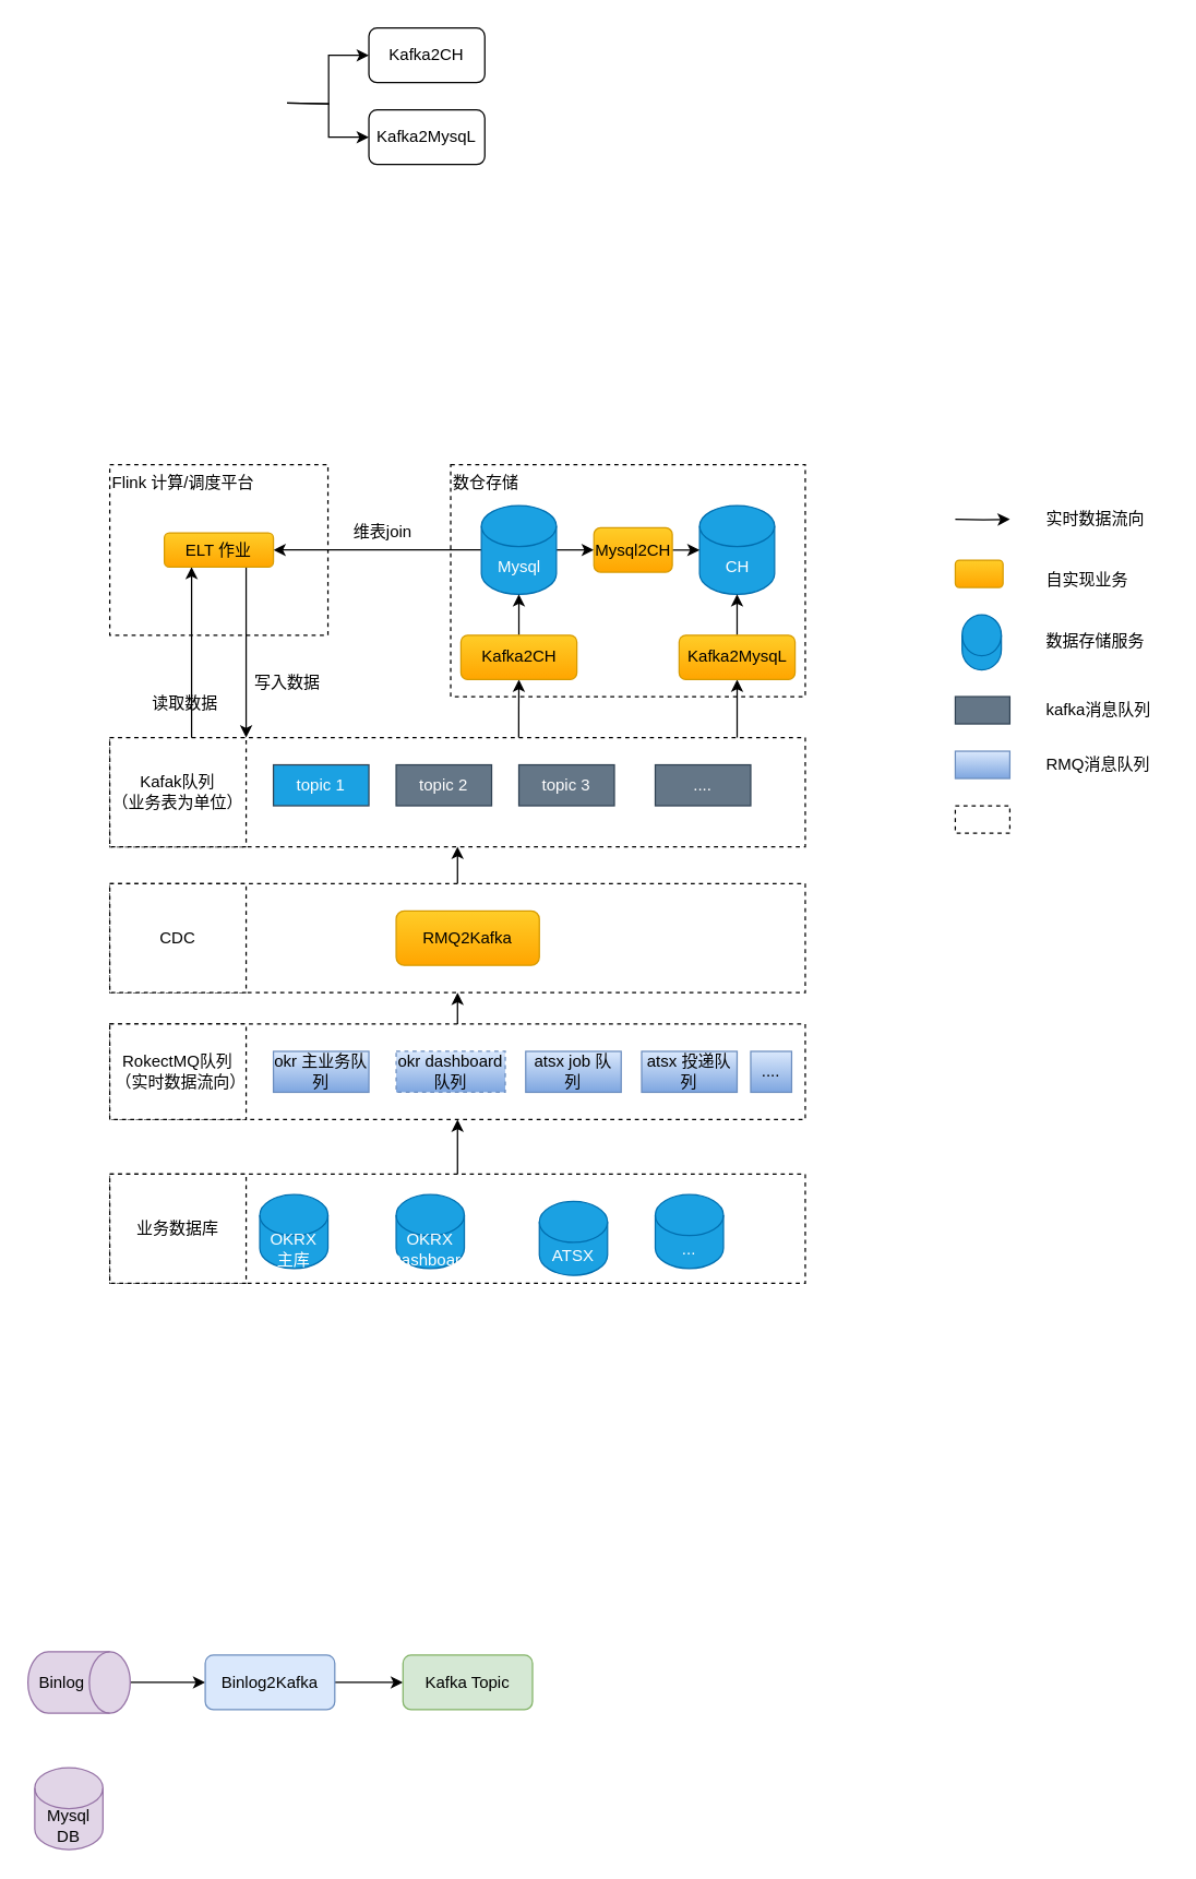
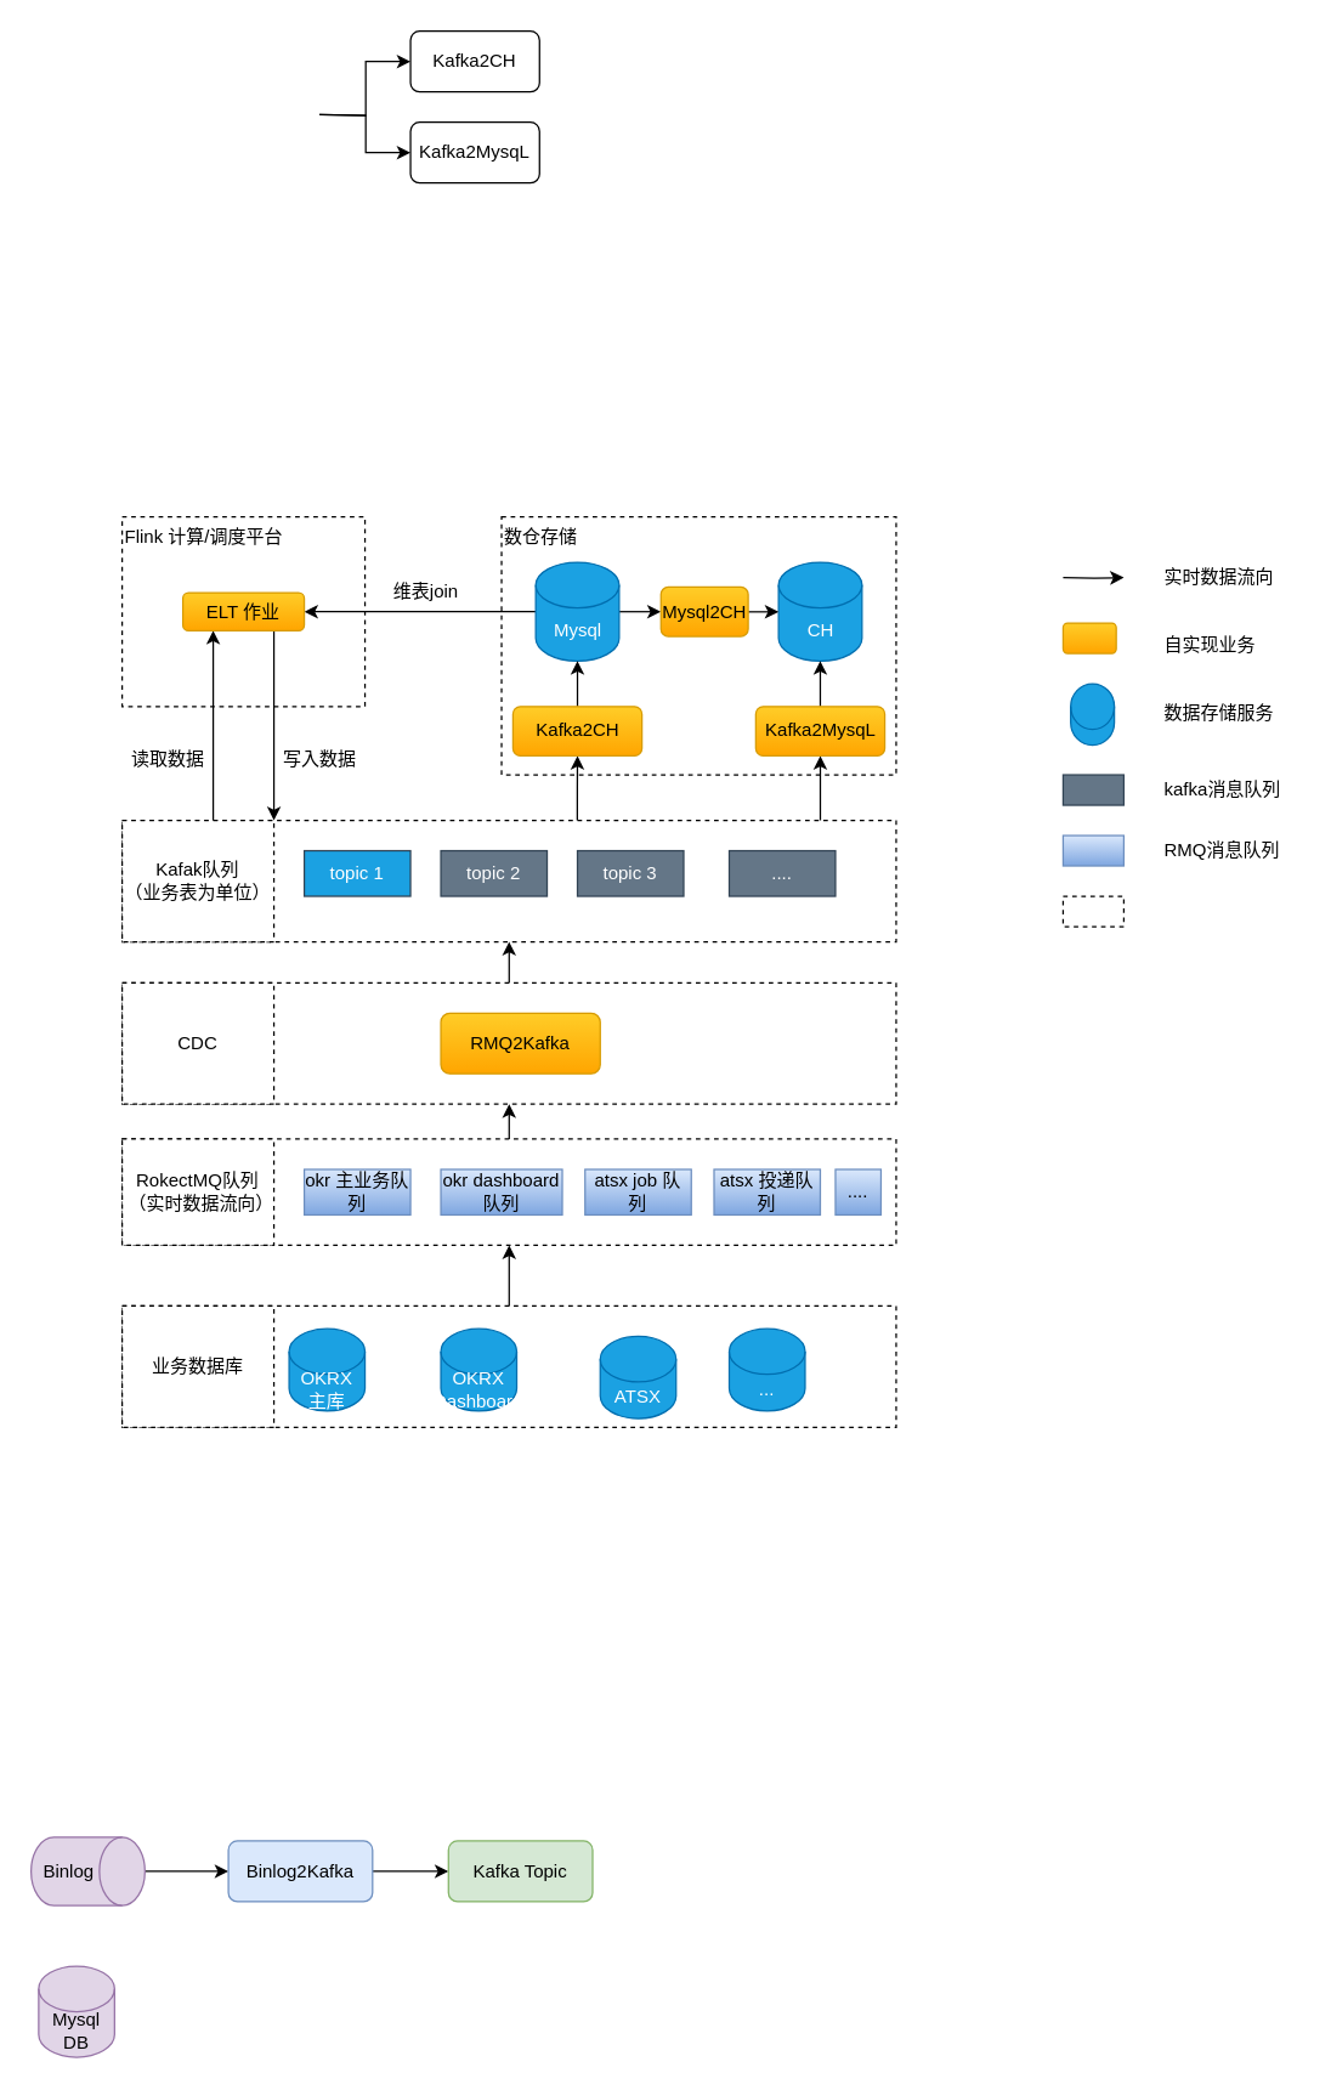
  <mxCell id="0" />
  <mxCell id="1" parent="0" />
  <mxCell id="2" style="edgeStyle=orthogonalEdgeStyle;rounded=0;orthogonalLoop=1;jettySize=auto;html=1;exitX=0.5;exitY=0;exitDx=0;exitDy=0;entryX=0.5;entryY=1;entryDx=0;entryDy=0;strokeWidth=1;" edge="1" parent="1" source="3" target="7"><mxGeometry relative="1" as="geometry" /></mxCell>
  <mxCell id="3" value="" style="rounded=0;whiteSpace=wrap;html=1;strokeWidth=1;fillColor=none;align=left;dashed=1;" vertex="1" parent="1"><mxGeometry x="80" y="860" width="510" height="80" as="geometry" /></mxCell>
  <mxCell id="4" value="业务数据库" style="whiteSpace=wrap;html=1;strokeWidth=1;align=center;dashed=1;" vertex="1" parent="1"><mxGeometry x="80" y="860" width="100" height="80" as="geometry" /></mxCell>
  <mxCell id="5" value="OKRX 主库" style="shape=cylinder3;whiteSpace=wrap;html=1;boundedLbl=1;backgroundOutline=1;size=15;strokeWidth=1;fillColor=#1ba1e2;align=center;strokeColor=#006EAF;fontColor=#ffffff;aspect=fixed;" vertex="1" parent="1"><mxGeometry x="190" y="875" width="50" height="54.16" as="geometry" /></mxCell>
  <mxCell id="6" style="edgeStyle=orthogonalEdgeStyle;rounded=0;orthogonalLoop=1;jettySize=auto;html=1;exitX=0.5;exitY=0;exitDx=0;exitDy=0;entryX=0.5;entryY=1;entryDx=0;entryDy=0;strokeWidth=1;" edge="1" parent="1" source="7" target="13"><mxGeometry relative="1" as="geometry" /></mxCell>
  <mxCell id="7" value="" style="rounded=0;whiteSpace=wrap;html=1;strokeWidth=1;fillColor=none;align=left;dashed=1;" vertex="1" parent="1"><mxGeometry x="80" y="750" width="510" height="70" as="geometry" /></mxCell>
  <mxCell id="8" value="RokectMQ队列&lt;br&gt;&amp;nbsp;（实时数据流向）" style="whiteSpace=wrap;html=1;strokeWidth=1;align=center;dashed=1;" vertex="1" parent="1"><mxGeometry x="80" y="750" width="100" height="70" as="geometry" /></mxCell>
  <mxCell id="9" value="okr 主业务队列" style="rounded=0;whiteSpace=wrap;html=1;strokeWidth=1;fillColor=#dae8fc;align=center;strokeColor=#6c8ebf;gradientColor=#7ea6e0;" vertex="1" parent="1"><mxGeometry x="200" y="770" width="70" height="30" as="geometry" /></mxCell>
- <mxCell id="10" value="okr dashboard队列" style="rounded=0;whiteSpace=wrap;html=1;strokeWidth=1;fillColor=#dae8fc;align=center;strokeColor=#6c8ebf;gradientColor=#7ea6e0;dashed=1;" vertex="1" parent="1"><mxGeometry x="290" y="770" width="80" height="30" as="geometry" /></mxCell>
+ <mxCell id="10" value="okr dashboard队列" style="rounded=0;whiteSpace=wrap;html=1;strokeWidth=1;fillColor=#dae8fc;align=center;strokeColor=#6c8ebf;gradientColor=#7ea6e0;" vertex="1" parent="1"><mxGeometry x="290" y="770" width="80" height="30" as="geometry" /></mxCell>
  <mxCell id="11" value="atsx job 队列" style="rounded=0;whiteSpace=wrap;html=1;strokeWidth=1;fillColor=#dae8fc;align=center;strokeColor=#6c8ebf;gradientColor=#7ea6e0;" vertex="1" parent="1"><mxGeometry x="385" y="770" width="70" height="30" as="geometry" /></mxCell>
  <mxCell id="12" style="edgeStyle=orthogonalEdgeStyle;rounded=0;orthogonalLoop=1;jettySize=auto;html=1;exitX=0.5;exitY=0;exitDx=0;exitDy=0;entryX=0.5;entryY=1;entryDx=0;entryDy=0;strokeWidth=1;" edge="1" parent="1" source="13" target="22"><mxGeometry relative="1" as="geometry" /></mxCell>
  <mxCell id="13" value="" style="rounded=0;whiteSpace=wrap;html=1;strokeWidth=1;fillColor=none;align=left;dashed=1;" vertex="1" parent="1"><mxGeometry x="80" y="647" width="510" height="80" as="geometry" /></mxCell>
  <mxCell id="14" value="CDC" style="whiteSpace=wrap;html=1;strokeWidth=1;align=center;dashed=1;" vertex="1" parent="1"><mxGeometry x="80" y="647" width="100" height="80" as="geometry" /></mxCell>
  <mxCell id="15" value="RMQ2Kafka" style="rounded=1;whiteSpace=wrap;html=1;strokeWidth=1;fillColor=#ffcd28;align=center;strokeColor=#d79b00;gradientColor=#ffa500;" vertex="1" parent="1"><mxGeometry x="290" y="667" width="105" height="40" as="geometry" /></mxCell>
  <mxCell id="16" value="atsx 投递队列" style="rounded=0;whiteSpace=wrap;html=1;strokeWidth=1;fillColor=#dae8fc;align=center;strokeColor=#6c8ebf;gradientColor=#7ea6e0;" vertex="1" parent="1"><mxGeometry x="470" y="770" width="70" height="30" as="geometry" /></mxCell>
  <mxCell id="17" value="...." style="rounded=0;whiteSpace=wrap;html=1;strokeWidth=1;fillColor=#dae8fc;align=center;strokeColor=#6c8ebf;gradientColor=#7ea6e0;" vertex="1" parent="1"><mxGeometry x="550" y="770" width="30" height="30" as="geometry" /></mxCell>
  <mxCell id="18" value="ATSX" style="shape=cylinder3;whiteSpace=wrap;html=1;boundedLbl=1;backgroundOutline=1;size=15;strokeWidth=1;fillColor=#1ba1e2;align=center;strokeColor=#006EAF;fontColor=#ffffff;aspect=fixed;" vertex="1" parent="1"><mxGeometry x="395" y="880" width="50" height="54.16" as="geometry" /></mxCell>
  <mxCell id="19" value="..." style="shape=cylinder3;whiteSpace=wrap;html=1;boundedLbl=1;backgroundOutline=1;size=15;strokeWidth=1;fillColor=#1ba1e2;align=center;strokeColor=#006EAF;fontColor=#ffffff;aspect=fixed;" vertex="1" parent="1"><mxGeometry x="480" y="875" width="50" height="54.16" as="geometry" /></mxCell>
  <mxCell id="20" value="OKRX Dashboard" style="shape=cylinder3;whiteSpace=wrap;html=1;boundedLbl=1;backgroundOutline=1;size=15;strokeWidth=1;fillColor=#1ba1e2;align=center;strokeColor=#006EAF;fontColor=#ffffff;aspect=fixed;" vertex="1" parent="1"><mxGeometry x="290" y="875" width="50" height="54.16" as="geometry" /></mxCell>
  <mxCell id="21" style="edgeStyle=orthogonalEdgeStyle;rounded=0;orthogonalLoop=1;jettySize=auto;html=1;exitX=0.902;exitY=0;exitDx=0;exitDy=0;entryX=0.5;entryY=1;entryDx=0;entryDy=0;strokeWidth=1;exitPerimeter=0;" edge="1" parent="1" source="22" target="37"><mxGeometry relative="1" as="geometry"><mxPoint x="532.98" y="540" as="sourcePoint" /></mxGeometry></mxCell>
  <mxCell id="22" value="" style="rounded=0;whiteSpace=wrap;html=1;strokeWidth=1;fillColor=none;align=left;dashed=1;" vertex="1" parent="1"><mxGeometry x="80" y="540" width="510" height="80" as="geometry" /></mxCell>
  <mxCell id="23" value="Kafak队列&lt;br&gt;（业务表为单位）" style="whiteSpace=wrap;html=1;strokeWidth=1;align=center;dashed=1;" vertex="1" parent="1"><mxGeometry x="80" y="540" width="100" height="80" as="geometry" /></mxCell>
  <mxCell id="24" value="topic 1" style="rounded=0;whiteSpace=wrap;html=1;strokeWidth=1;fillColor=#1ba1e2;align=center;strokeColor=#314354;fontColor=#ffffff;" vertex="1" parent="1"><mxGeometry x="200" y="560" width="70" height="30" as="geometry" /></mxCell>
  <mxCell id="25" value="topic 2" style="rounded=0;whiteSpace=wrap;html=1;strokeWidth=1;fillColor=#647687;align=center;strokeColor=#314354;fontColor=#ffffff;" vertex="1" parent="1"><mxGeometry x="290" y="560" width="70" height="30" as="geometry" /></mxCell>
  <mxCell id="26" style="edgeStyle=orthogonalEdgeStyle;rounded=0;orthogonalLoop=1;jettySize=auto;html=1;entryX=0.5;entryY=1;entryDx=0;entryDy=0;strokeWidth=1;exitX=0.588;exitY=0;exitDx=0;exitDy=0;exitPerimeter=0;" edge="1" parent="1" source="22" target="35"><mxGeometry relative="1" as="geometry"><mxPoint x="430" y="530" as="sourcePoint" /></mxGeometry></mxCell>
  <mxCell id="27" value="topic 3" style="rounded=0;whiteSpace=wrap;html=1;strokeWidth=1;fillColor=#647687;align=center;strokeColor=#314354;fontColor=#ffffff;" vertex="1" parent="1"><mxGeometry x="380" y="560" width="70" height="30" as="geometry" /></mxCell>
  <mxCell id="28" value="...." style="rounded=0;whiteSpace=wrap;html=1;strokeWidth=1;fillColor=#647687;align=center;strokeColor=#314354;fontColor=#ffffff;" vertex="1" parent="1"><mxGeometry x="480" y="560" width="70" height="30" as="geometry" /></mxCell>
  <mxCell id="29" style="edgeStyle=orthogonalEdgeStyle;rounded=0;orthogonalLoop=1;jettySize=auto;html=1;exitX=1;exitY=0.5;exitDx=0;exitDy=0;exitPerimeter=0;strokeWidth=1;" edge="1" parent="1" source="31"><mxGeometry relative="1" as="geometry"><mxPoint x="435" y="402.5" as="targetPoint" /></mxGeometry></mxCell>
  <mxCell id="30" style="edgeStyle=orthogonalEdgeStyle;rounded=0;orthogonalLoop=1;jettySize=auto;html=1;exitX=0;exitY=0.5;exitDx=0;exitDy=0;exitPerimeter=0;entryX=1;entryY=0.5;entryDx=0;entryDy=0;strokeWidth=1;" edge="1" parent="1" source="31" target="41"><mxGeometry relative="1" as="geometry" /></mxCell>
  <mxCell id="31" value="Mysql" style="shape=cylinder3;whiteSpace=wrap;html=1;boundedLbl=1;backgroundOutline=1;size=15;strokeWidth=1;fillColor=#1ba1e2;align=center;strokeColor=#006EAF;fontColor=#ffffff;" vertex="1" parent="1"><mxGeometry x="352.5" y="370" width="55" height="65" as="geometry" /></mxCell>
  <mxCell id="32" value="CH" style="shape=cylinder3;whiteSpace=wrap;html=1;boundedLbl=1;backgroundOutline=1;size=15;strokeWidth=1;fillColor=#1ba1e2;align=center;strokeColor=#006EAF;fontColor=#ffffff;" vertex="1" parent="1"><mxGeometry x="512.5" y="370" width="55" height="65" as="geometry" /></mxCell>
  <mxCell id="33" value="Flink 计算/调度平台" style="rounded=0;whiteSpace=wrap;html=1;strokeWidth=1;align=left;fillColor=none;verticalAlign=top;dashed=1;" vertex="1" parent="1"><mxGeometry x="80" y="340" width="160" height="125" as="geometry" /></mxCell>
  <mxCell id="34" style="edgeStyle=orthogonalEdgeStyle;rounded=0;orthogonalLoop=1;jettySize=auto;html=1;exitX=0.5;exitY=0;exitDx=0;exitDy=0;entryX=0.5;entryY=1;entryDx=0;entryDy=0;entryPerimeter=0;strokeWidth=1;" edge="1" parent="1" source="35" target="31"><mxGeometry relative="1" as="geometry" /></mxCell>
  <mxCell id="35" value="Kafka2CH" style="rounded=1;whiteSpace=wrap;html=1;strokeWidth=1;fillColor=#ffcd28;align=center;strokeColor=#d79b00;gradientColor=#ffa500;" vertex="1" parent="1"><mxGeometry x="337.5" y="465" width="85" height="32.5" as="geometry" /></mxCell>
  <mxCell id="36" style="edgeStyle=orthogonalEdgeStyle;rounded=0;orthogonalLoop=1;jettySize=auto;html=1;exitX=0.5;exitY=0;exitDx=0;exitDy=0;entryX=0.5;entryY=1;entryDx=0;entryDy=0;entryPerimeter=0;strokeWidth=1;" edge="1" parent="1" source="37" target="32"><mxGeometry relative="1" as="geometry" /></mxCell>
  <mxCell id="37" value="Kafka2MysqL" style="rounded=1;whiteSpace=wrap;html=1;strokeWidth=1;fillColor=#ffcd28;align=center;strokeColor=#d79b00;gradientColor=#ffa500;" vertex="1" parent="1"><mxGeometry x="497.5" y="465" width="85" height="32.5" as="geometry" /></mxCell>
  <mxCell id="38" style="edgeStyle=orthogonalEdgeStyle;rounded=0;orthogonalLoop=1;jettySize=auto;html=1;entryX=0;entryY=0.5;entryDx=0;entryDy=0;entryPerimeter=0;strokeWidth=1;" edge="1" parent="1" source="59" target="32"><mxGeometry relative="1" as="geometry"><mxPoint x="495" y="402.5" as="sourcePoint" /></mxGeometry></mxCell>
  <mxCell id="39" style="edgeStyle=orthogonalEdgeStyle;rounded=0;orthogonalLoop=1;jettySize=auto;html=1;exitX=0.75;exitY=1;exitDx=0;exitDy=0;entryX=1;entryY=0;entryDx=0;entryDy=0;strokeWidth=1;" edge="1" parent="1" source="41" target="23"><mxGeometry relative="1" as="geometry" /></mxCell>
  <mxCell id="40" style="edgeStyle=orthogonalEdgeStyle;rounded=0;orthogonalLoop=1;jettySize=auto;html=1;exitX=0.25;exitY=1;exitDx=0;exitDy=0;entryX=0.6;entryY=0;entryDx=0;entryDy=0;entryPerimeter=0;strokeWidth=1;endArrow=none;endFill=0;startArrow=classic;startFill=1;" edge="1" parent="1" source="41" target="23"><mxGeometry relative="1" as="geometry" /></mxCell>
  <mxCell id="41" value="ELT 作业" style="rounded=1;whiteSpace=wrap;html=1;strokeWidth=1;fillColor=#ffcd28;align=center;strokeColor=#d79b00;gradientColor=#ffa500;" vertex="1" parent="1"><mxGeometry x="120" y="390" width="80" height="25" as="geometry" /></mxCell>
  <mxCell id="42" style="edgeStyle=orthogonalEdgeStyle;rounded=0;orthogonalLoop=1;jettySize=auto;html=1;exitX=1;exitY=0.5;exitDx=0;exitDy=0;entryX=0;entryY=0.5;entryDx=0;entryDy=0;strokeWidth=1;" edge="1" parent="1" target="44"><mxGeometry relative="1" as="geometry"><mxPoint x="210" y="75" as="sourcePoint" /></mxGeometry></mxCell>
  <mxCell id="43" style="edgeStyle=orthogonalEdgeStyle;rounded=0;orthogonalLoop=1;jettySize=auto;html=1;exitX=1;exitY=0.5;exitDx=0;exitDy=0;entryX=0;entryY=0.5;entryDx=0;entryDy=0;strokeWidth=1;" edge="1" parent="1" target="45"><mxGeometry relative="1" as="geometry"><mxPoint x="210" y="75" as="sourcePoint" /></mxGeometry></mxCell>
  <mxCell id="44" value="Kafka2CH" style="rounded=1;whiteSpace=wrap;html=1;strokeWidth=1;fillColor=#ffffff;align=center;" vertex="1" parent="1"><mxGeometry x="270" y="20" width="85" height="40" as="geometry" /></mxCell>
  <mxCell id="45" value="Kafka2MysqL" style="rounded=1;whiteSpace=wrap;html=1;strokeWidth=1;fillColor=#ffffff;align=center;" vertex="1" parent="1"><mxGeometry x="270" y="80" width="85" height="40" as="geometry" /></mxCell>
  <mxCell id="46" value="数仓存储" style="rounded=0;whiteSpace=wrap;html=1;strokeWidth=1;fillColor=none;align=left;verticalAlign=top;dashed=1;" vertex="1" parent="1"><mxGeometry x="330" y="340" width="260" height="170" as="geometry" /></mxCell>
  <mxCell id="47" style="edgeStyle=orthogonalEdgeStyle;rounded=0;orthogonalLoop=1;jettySize=auto;html=1;exitX=0.5;exitY=0;exitDx=0;exitDy=0;exitPerimeter=0;entryX=0;entryY=0.5;entryDx=0;entryDy=0;strokeWidth=1;" edge="1" parent="1" source="48" target="51"><mxGeometry relative="1" as="geometry" /></mxCell>
  <mxCell id="48" value="Binlog" style="shape=cylinder3;whiteSpace=wrap;html=1;boundedLbl=1;backgroundOutline=1;size=15;strokeColor=#9673a6;strokeWidth=1;fillColor=#e1d5e7;align=center;direction=south;" vertex="1" parent="1"><mxGeometry x="20" y="1210" width="75" height="45" as="geometry" /></mxCell>
  <mxCell id="49" value="Mysql DB" style="shape=cylinder3;whiteSpace=wrap;html=1;boundedLbl=1;backgroundOutline=1;size=15;strokeColor=#9673a6;strokeWidth=1;fillColor=#e1d5e7;align=center;direction=east;" vertex="1" parent="1"><mxGeometry x="25" y="1295" width="50" height="60" as="geometry" /></mxCell>
  <mxCell id="50" style="edgeStyle=orthogonalEdgeStyle;rounded=0;orthogonalLoop=1;jettySize=auto;html=1;exitX=1;exitY=0.5;exitDx=0;exitDy=0;entryX=0;entryY=0.5;entryDx=0;entryDy=0;strokeWidth=1;" edge="1" parent="1" source="51" target="52"><mxGeometry relative="1" as="geometry" /></mxCell>
  <mxCell id="51" value="Binlog2Kafka" style="rounded=1;whiteSpace=wrap;html=1;strokeWidth=1;fillColor=#dae8fc;align=center;strokeColor=#6c8ebf;" vertex="1" parent="1"><mxGeometry x="150" y="1212.5" width="95" height="40" as="geometry" /></mxCell>
  <mxCell id="52" value="Kafka Topic" style="rounded=1;whiteSpace=wrap;html=1;strokeWidth=1;fillColor=#d5e8d4;align=center;strokeColor=#82b366;" vertex="1" parent="1"><mxGeometry x="295" y="1212.5" width="95" height="40" as="geometry" /></mxCell>
  <mxCell id="53" value="写入数据" style="text;html=1;align=center;verticalAlign=middle;resizable=0;points=[];autosize=1;" vertex="1" parent="1"><mxGeometry x="180" y="490" width="60" height="20" as="geometry" /></mxCell>
  <mxCell id="54" value="维表join" style="text;html=1;align=center;verticalAlign=middle;resizable=0;points=[];autosize=1;" vertex="1" parent="1"><mxGeometry x="250" y="380" width="60" height="20" as="geometry" /></mxCell>
- <mxCell id="55" value="读取数据" style="text;html=1;align=center;verticalAlign=middle;resizable=0;points=[];autosize=1;" vertex="1" parent="1"><mxGeometry x="105" y="505" width="60" height="20" as="geometry" /></mxCell>
+ <mxCell id="55" value="读取数据" style="text;html=1;align=center;verticalAlign=middle;resizable=0;points=[];autosize=1;" vertex="1" parent="1"><mxGeometry x="80" y="490" width="60" height="20" as="geometry" /></mxCell>
  <mxCell id="56" style="edgeStyle=orthogonalEdgeStyle;rounded=0;orthogonalLoop=1;jettySize=auto;html=1;entryX=0.6;entryY=0;entryDx=0;entryDy=0;entryPerimeter=0;strokeWidth=1;endArrow=none;endFill=0;startArrow=classic;startFill=1;" edge="1" parent="1"><mxGeometry relative="1" as="geometry"><mxPoint x="740" y="380" as="sourcePoint" /><mxPoint x="700" y="380" as="targetPoint" /></mxGeometry></mxCell>
  <mxCell id="57" value="实时数据流向" style="text;html=1;align=left;verticalAlign=middle;resizable=0;points=[];autosize=1;" vertex="1" parent="1"><mxGeometry x="765" y="370" width="90" height="20" as="geometry" /></mxCell>
  <mxCell id="58" value="" style="rounded=1;whiteSpace=wrap;html=1;strokeWidth=1;fillColor=#ffcd28;align=center;strokeColor=#d79b00;gradientColor=#ffa500;" vertex="1" parent="1"><mxGeometry x="700" y="410" width="35" height="20" as="geometry" /></mxCell>
  <mxCell id="59" value="Mysql2CH" style="rounded=1;whiteSpace=wrap;html=1;strokeWidth=1;fillColor=#ffcd28;align=center;strokeColor=#d79b00;gradientColor=#ffa500;" vertex="1" parent="1"><mxGeometry x="435" y="386.25" width="57.5" height="32.5" as="geometry" /></mxCell>
  <mxCell id="60" value="自实现业务" style="text;html=1;align=left;verticalAlign=middle;resizable=0;points=[];autosize=1;" vertex="1" parent="1"><mxGeometry x="765" y="415" width="80" height="20" as="geometry" /></mxCell>
  <mxCell id="61" value="" style="shape=cylinder3;whiteSpace=wrap;html=1;boundedLbl=1;backgroundOutline=1;size=15;strokeWidth=1;fillColor=#1ba1e2;align=center;strokeColor=#006EAF;fontColor=#ffffff;" vertex="1" parent="1"><mxGeometry x="705" y="450" width="28.75" height="40.5" as="geometry" /></mxCell>
  <mxCell id="62" value="数据存储服务" style="text;html=1;align=left;verticalAlign=middle;resizable=0;points=[];autosize=1;" vertex="1" parent="1"><mxGeometry x="765" y="460.25" width="90" height="20" as="geometry" /></mxCell>
  <mxCell id="63" value="" style="rounded=0;whiteSpace=wrap;html=1;strokeWidth=1;fillColor=#647687;align=center;strokeColor=#314354;fontColor=#ffffff;" vertex="1" parent="1"><mxGeometry x="700" y="510" width="40" height="20" as="geometry" /></mxCell>
  <mxCell id="64" value="kafka消息队列" style="text;html=1;align=left;verticalAlign=middle;resizable=0;points=[];autosize=1;" vertex="1" parent="1"><mxGeometry x="765" y="510" width="90" height="20" as="geometry" /></mxCell>
  <mxCell id="65" value="" style="rounded=0;whiteSpace=wrap;html=1;strokeWidth=1;fillColor=#dae8fc;align=center;strokeColor=#6c8ebf;gradientColor=#7ea6e0;" vertex="1" parent="1"><mxGeometry x="700" y="550" width="40" height="20" as="geometry" /></mxCell>
  <mxCell id="66" value="RMQ消息队列" style="text;html=1;align=left;verticalAlign=middle;resizable=0;points=[];autosize=1;" vertex="1" parent="1"><mxGeometry x="765" y="550" width="90" height="20" as="geometry" /></mxCell>
  <mxCell id="67" value="" style="rounded=0;whiteSpace=wrap;html=1;strokeWidth=1;fillColor=none;align=left;dashed=1;" vertex="1" parent="1"><mxGeometry x="700" y="590" width="40" height="20" as="geometry" /></mxCell>
